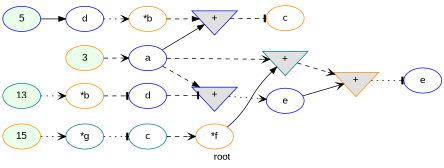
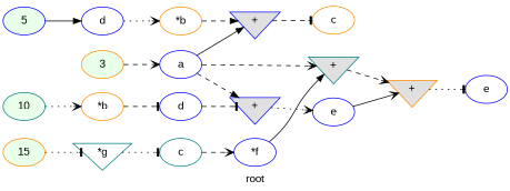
  digraph {
    fontname="Liberation Sans"
    label=root
    rankdir=LR
    node [color=blue fontname="Liberation Sans" startingline=18]
    edge [arrowhead=vee fontname="Liberation Sans" style=dashed]
    n1 [color=darkorange fillcolor="#E9FFE9" label=3 startingline=8 style=filled]
    n2 [label=a startingline=8]
    n3 [fillcolor="#E0E0E0" label="+" shape=invtriangle startingline=11 style=filled]
    n4 [fillcolor="#E0E0E0" label="+" shape=invtriangle startingline=13 style=filled]
    n5 [color=teal fillcolor="#E0E0E0" label="+" shape=invtriangle style=filled]
    n6 [color=darkorange label=c startingline=11]
    n7 [label=e startingline=13]
    n8 [color=darkorange fillcolor="#E0E0E0" label="+" shape=invtriangle style=filled]
    n9 [fillcolor="#E9FFE9" label=5 startingline=10 style=filled]
    n10 [label=d startingline=10]
    n11 [color=darkorange label="*b" startingline=11]
-   n12 [color=teal fillcolor="#E9FFE9" label=13 startingline=12 style=filled]
+   n12 [color=teal fillcolor="#E9FFE9" label=10 startingline=12 style=filled]
    n13 [color=darkorange label="*b" startingline=12]
    n14 [label=d startingline=12]
    n15 [label=e]
    n16 [color=darkorange fillcolor="#E9FFE9" label=15 startingline=17 style=filled]
-   n17 [color=teal label="*g" startingline=17]
+   n17 [color=teal label="*g" startingline=17 shape=invtriangle]
    n18 [color=teal label=c startingline=17]
-   n19 [color=darkorange label="*f"]
+   n19 [label="*f"]
    n1 -> n2
    n2 -> n3 [arrowhead=normal style=solid]
    n2 -> n4 [arrowhead=normal]
    n2 -> n5
    n3 -> n6 [arrowhead=tee]
    n4 -> n7 [style=dotted]
    n5 -> n8
    n7 -> n8 [style=solid]
    n8 -> n15 [arrowhead=tee style=dotted]
    n9 -> n10 [arrowhead=normal style=solid]
    n10 -> n11 [style=dotted]
    n11 -> n3 [arrowhead=normal]
    n12 -> n13 [style=dotted]
    n13 -> n14 [arrowhead=tee]
    n14 -> n4 [arrowhead=tee]
-   n16 -> n17 [style=dotted]
+   n16 -> n17 [arrowhead=tee style=dotted]
    n17 -> n18 [arrowhead=tee style=dotted]
    n18 -> n19
    n19 -> n5 [arrowhead=normal style=solid]
  }
